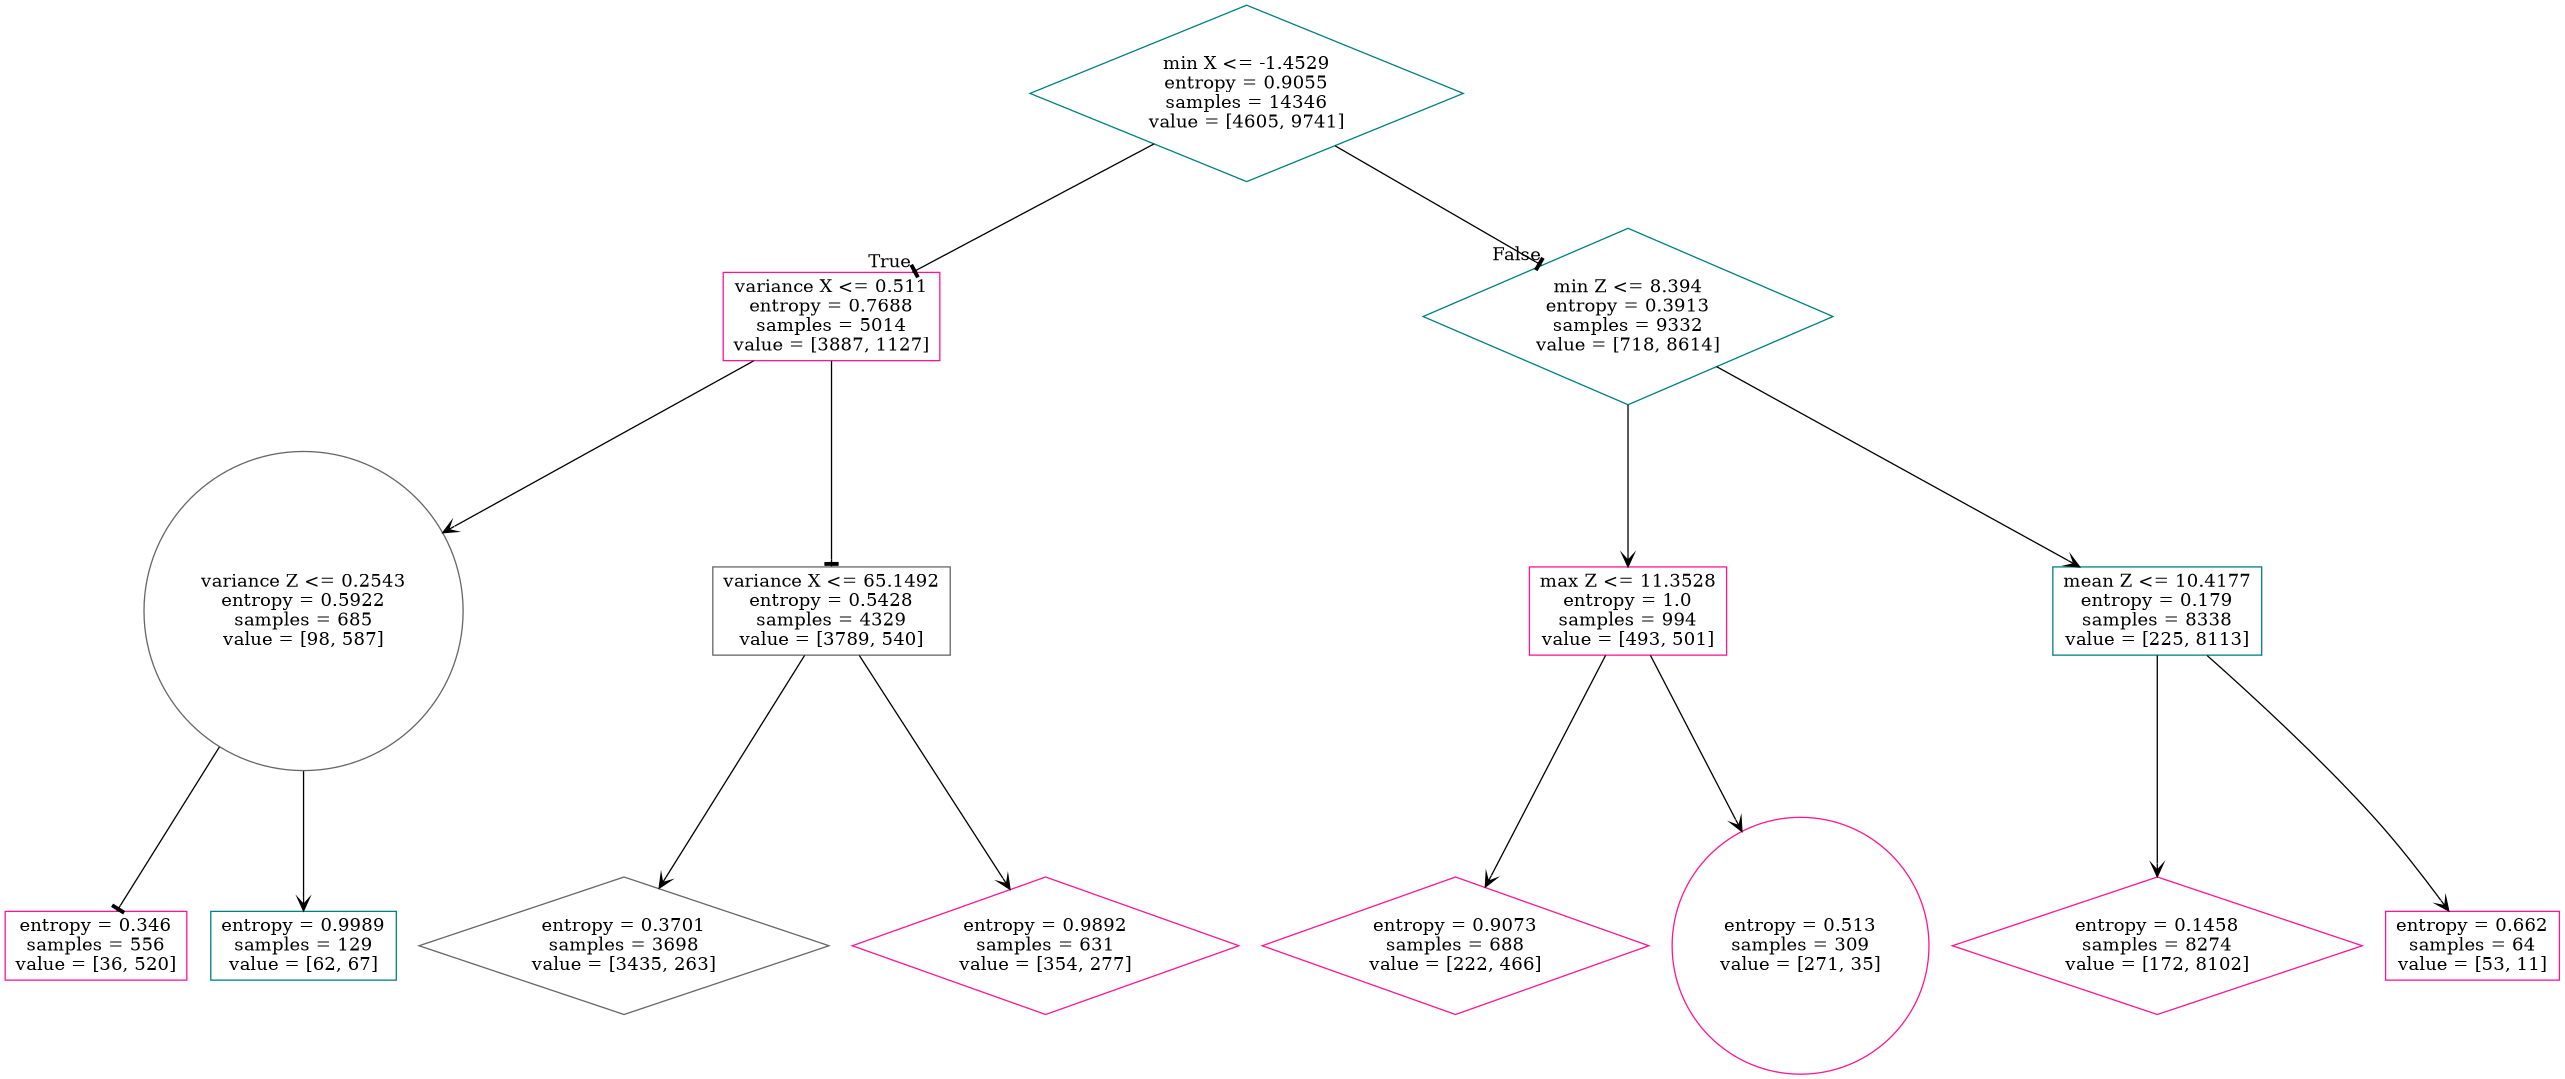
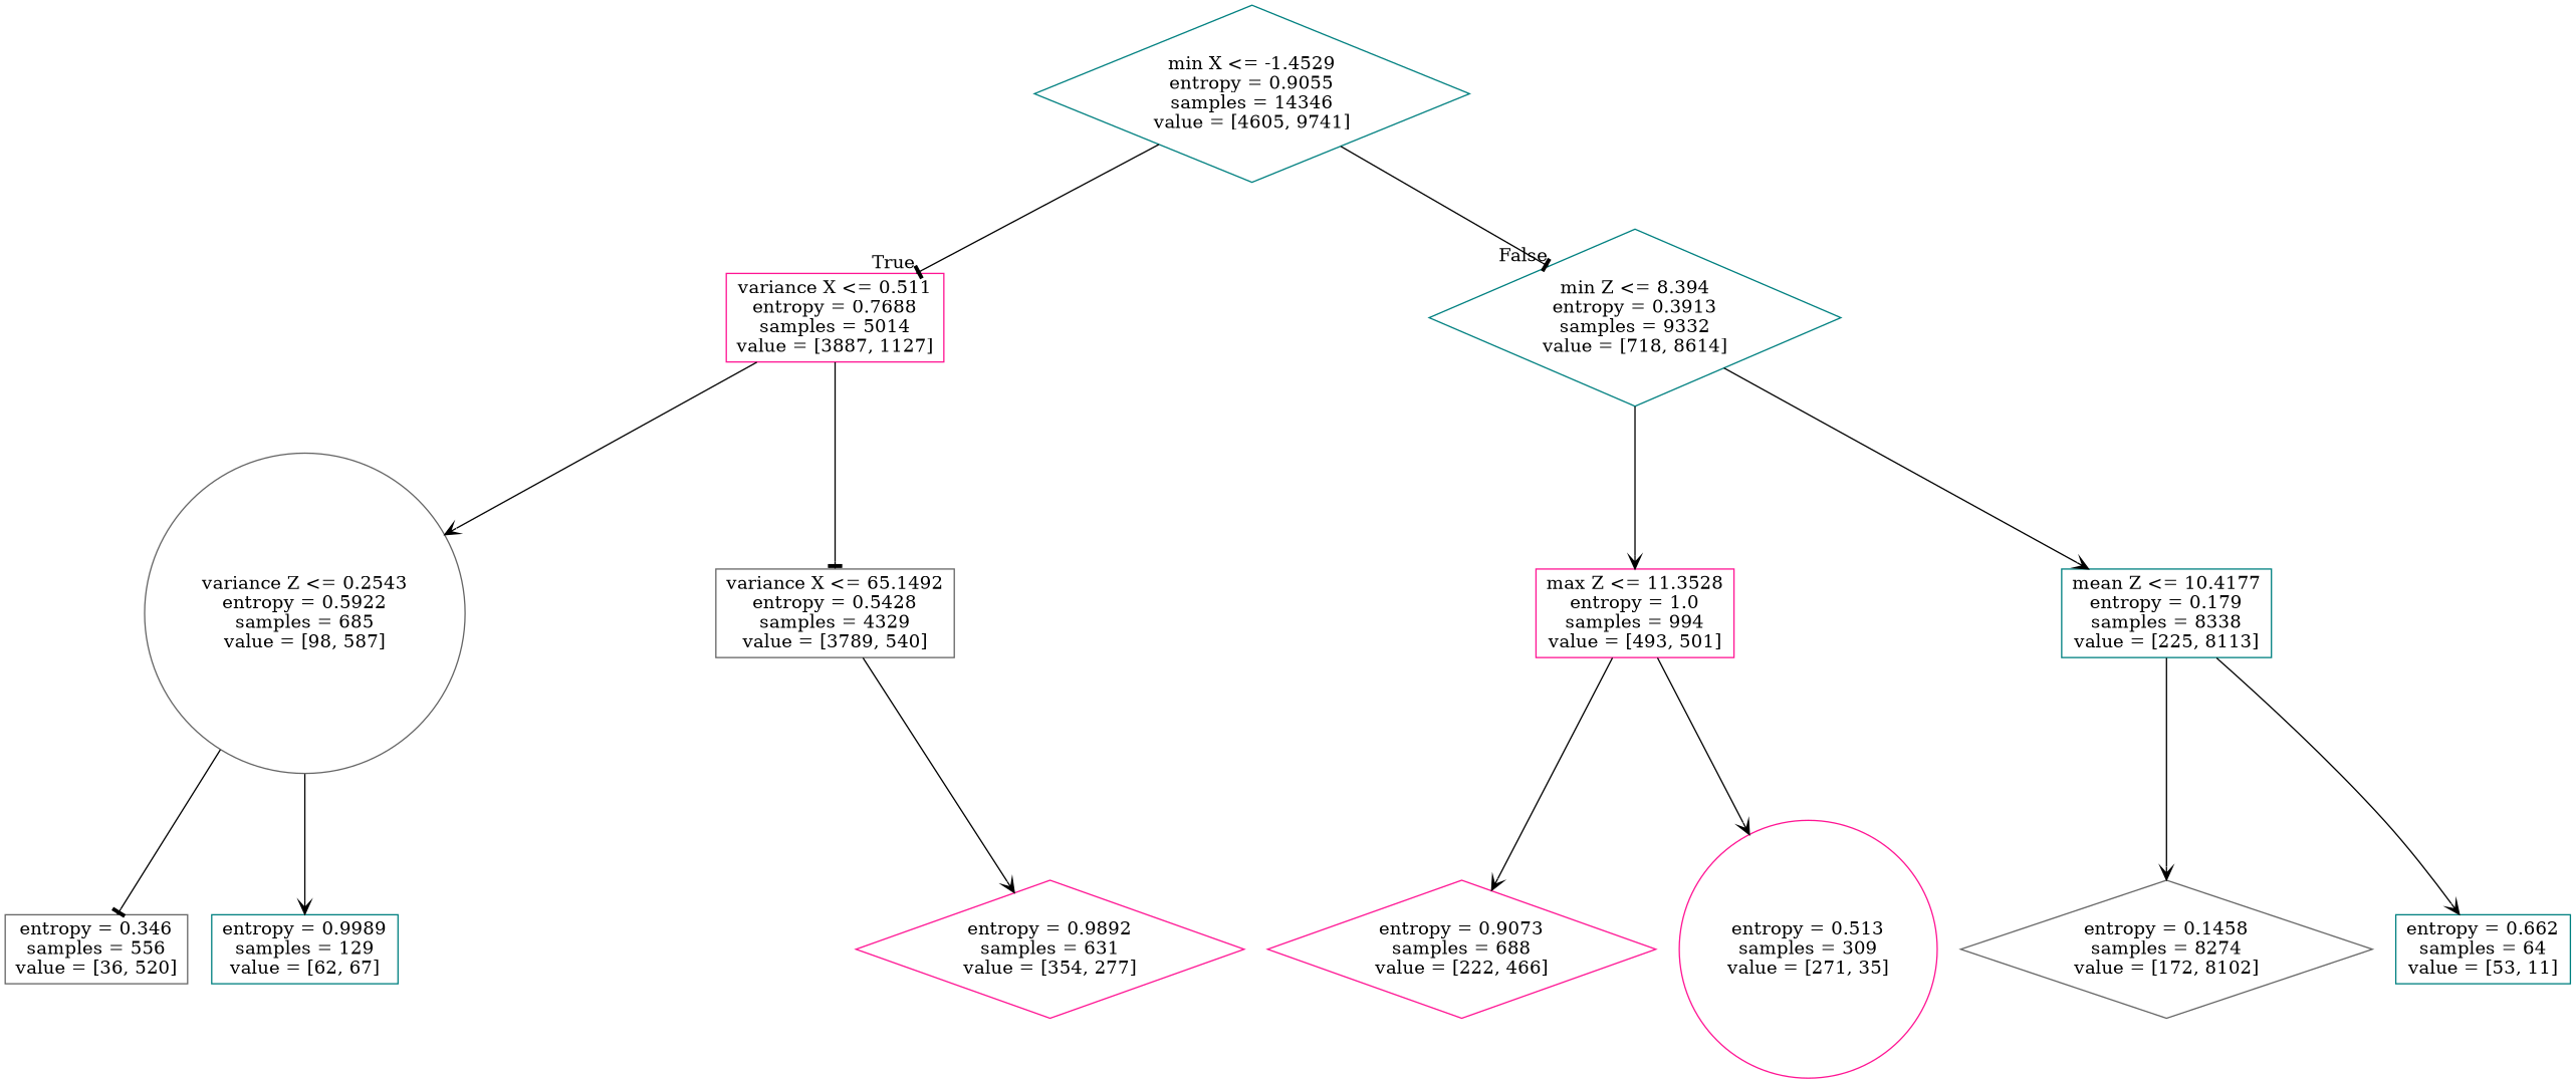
  digraph {
    node [color=deeppink shape=box]
    edge [arrowhead=vee]
    n1 [color=teal label="min X <= -1.4529\nentropy = 0.9055\nsamples = 14346\nvalue = [4605, 9741]" shape=diamond]
    n2 [label="variance X <= 0.511\nentropy = 0.7688\nsamples = 5014\nvalue = [3887, 1127]"]
    n3 [color=teal label="min Z <= 8.394\nentropy = 0.3913\nsamples = 9332\nvalue = [718, 8614]" shape=diamond]
    n4 [color=gray40 label="variance Z <= 0.2543\nentropy = 0.5922\nsamples = 685\nvalue = [98, 587]" shape=circle]
    n5 [color=gray40 label="variance X <= 65.1492\nentropy = 0.5428\nsamples = 4329\nvalue = [3789, 540]"]
    n6 [label="max Z <= 11.3528\nentropy = 1.0\nsamples = 994\nvalue = [493, 501]"]
    n7 [color=teal label="mean Z <= 10.4177\nentropy = 0.179\nsamples = 8338\nvalue = [225, 8113]"]
-   n8 [label="entropy = 0.346\nsamples = 556\nvalue = [36, 520]"]
+   n8 [color=gray40 label="entropy = 0.346\nsamples = 556\nvalue = [36, 520]"]
    n9 [color=teal label="entropy = 0.9989\nsamples = 129\nvalue = [62, 67]"]
-   n10 [color=gray40 label="entropy = 0.3701\nsamples = 3698\nvalue = [3435, 263]" shape=diamond]
    n11 [label="entropy = 0.9892\nsamples = 631\nvalue = [354, 277]" shape=diamond]
    n12 [label="entropy = 0.9073\nsamples = 688\nvalue = [222, 466]" shape=diamond]
    n13 [label="entropy = 0.513\nsamples = 309\nvalue = [271, 35]" shape=circle]
-   n14 [label="entropy = 0.1458\nsamples = 8274\nvalue = [172, 8102]" shape=diamond]
-   n15 [label="entropy = 0.662\nsamples = 64\nvalue = [53, 11]"]
+   n14 [color=gray40 label="entropy = 0.1458\nsamples = 8274\nvalue = [172, 8102]" shape=diamond]
+   n15 [color=teal label="entropy = 0.662\nsamples = 64\nvalue = [53, 11]"]
    n1 -> n2 [arrowhead=tee headlabel=True labelangle=45 labeldistance=2.5]
    n1 -> n3 [arrowhead=tee headlabel=False labelangle=-45 labeldistance=2.5]
    n2 -> n4
    n2 -> n5 [arrowhead=tee]
    n3 -> n6
    n3 -> n7
    n4 -> n8 [arrowhead=tee]
    n4 -> n9
-   n5 -> n10
    n5 -> n11
    n6 -> n12
    n6 -> n13
    n7 -> n14
    n7 -> n15
  }
